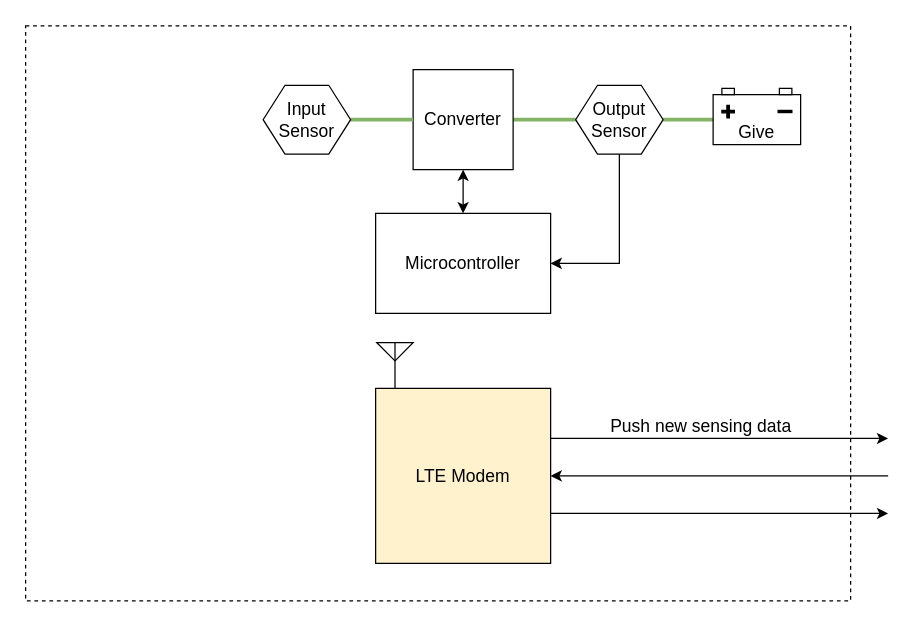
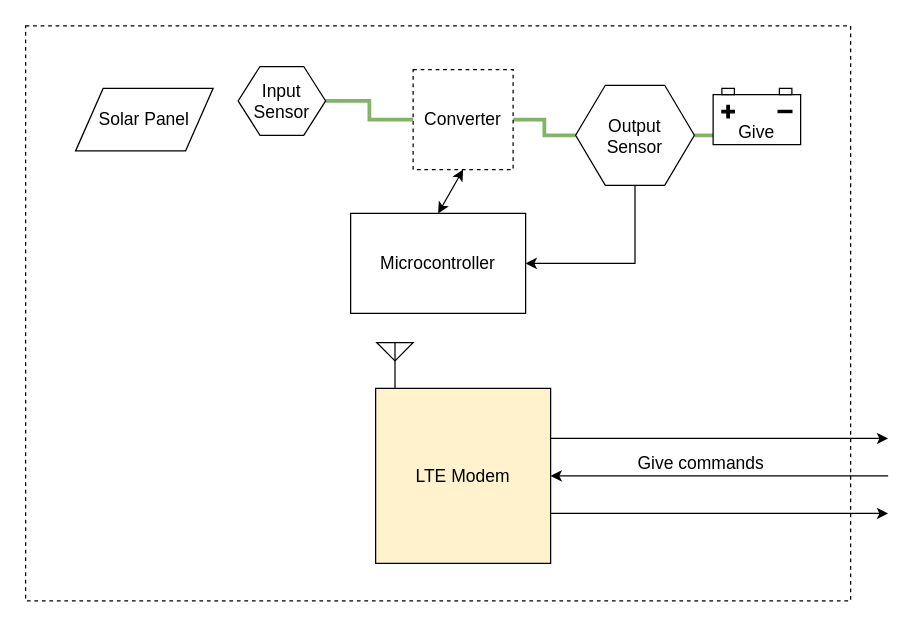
  <mxCell id="0" />
  <mxCell id="1" parent="0" />
  <mxCell id="2" value="" style="rounded=0;whiteSpace=wrap;html=1;shadow=0;dashed=1;fontSize=14;" parent="1" vertex="1"><mxGeometry x="20" y="20" width="660" height="460" as="geometry" /></mxCell>
+ <mxCell id="3" value="Solar Panel" style="shape=parallelogram;perimeter=parallelogramPerimeter;whiteSpace=wrap;html=1;shadow=0;gradientColor=#ffffff;fontSize=14;" parent="1" vertex="1"><mxGeometry x="60" y="70" width="110" height="50" as="geometry" /></mxCell>
  <mxCell id="4" style="edgeStyle=orthogonalEdgeStyle;rounded=0;orthogonalLoop=1;jettySize=auto;html=1;exitX=1;exitY=0.5;exitDx=0;exitDy=0;endArrow=none;endFill=0;strokeWidth=3;fillColor=#d5e8d4;strokeColor=#82b366;fontSize=14;" parent="1" source="6" target="11" edge="1"><mxGeometry relative="1" as="geometry" /></mxCell>
  <mxCell id="5" style="edgeStyle=none;rounded=0;orthogonalLoop=1;jettySize=auto;html=1;exitX=0.5;exitY=1;exitDx=0;exitDy=0;entryX=0.5;entryY=0;entryDx=0;entryDy=0;startArrow=classic;startFill=1;endArrow=classic;endFill=1;strokeWidth=1;fontSize=14;" edge="1" parent="1" source="6" target="18"><mxGeometry relative="1" as="geometry" /></mxCell>
- <mxCell id="6" value="Converter" style="rounded=0;whiteSpace=wrap;html=1;shadow=0;gradientColor=none;fontSize=14;" parent="1" vertex="1"><mxGeometry x="330" y="55" width="80" height="80" as="geometry" /></mxCell>
+ <mxCell id="6" value="Converter" style="rounded=0;whiteSpace=wrap;html=1;shadow=0;gradientColor=none;fontSize=14;dashed=1;" parent="1" vertex="1"><mxGeometry x="330" y="55" width="80" height="80" as="geometry" /></mxCell>
  <mxCell id="7" style="edgeStyle=orthogonalEdgeStyle;rounded=0;orthogonalLoop=1;jettySize=auto;html=1;exitX=1;exitY=0.5;exitDx=0;exitDy=0;entryX=0;entryY=0.5;entryDx=0;entryDy=0;endArrow=none;endFill=0;strokeWidth=3;fillColor=#d5e8d4;strokeColor=#82b366;fontSize=14;" parent="1" source="8" target="6" edge="1"><mxGeometry relative="1" as="geometry" /></mxCell>
- <mxCell id="8" value="Input&lt;br&gt;Sensor" style="shape=hexagon;perimeter=hexagonPerimeter2;whiteSpace=wrap;html=1;shadow=0;gradientColor=none;fontSize=14;" parent="1" vertex="1"><mxGeometry x="210" y="67.5" width="70" height="55" as="geometry" /></mxCell>
+ <mxCell id="8" value="Input&lt;br&gt;Sensor" style="shape=hexagon;perimeter=hexagonPerimeter2;whiteSpace=wrap;html=1;shadow=0;gradientColor=none;fontSize=14;" parent="1" vertex="1"><mxGeometry x="190" y="52.5" width="70" height="55" as="geometry" /></mxCell>
  <mxCell id="9" style="edgeStyle=orthogonalEdgeStyle;rounded=0;orthogonalLoop=1;jettySize=auto;html=1;exitX=1;exitY=0.5;exitDx=0;exitDy=0;endArrow=none;endFill=0;strokeWidth=3;fillColor=#d5e8d4;strokeColor=#82b366;fontSize=14;" parent="1" source="11" target="12" edge="1"><mxGeometry relative="1" as="geometry" /></mxCell>
  <mxCell id="10" style="edgeStyle=orthogonalEdgeStyle;rounded=0;orthogonalLoop=1;jettySize=auto;html=1;exitX=0.5;exitY=1;exitDx=0;exitDy=0;entryX=1;entryY=0.5;entryDx=0;entryDy=0;fontSize=14;" parent="1" source="11" target="18" edge="1"><mxGeometry relative="1" as="geometry" /></mxCell>
- <mxCell id="11" value="Output&lt;br&gt;Sensor" style="shape=hexagon;perimeter=hexagonPerimeter2;whiteSpace=wrap;html=1;shadow=0;gradientColor=none;fontSize=14;" parent="1" vertex="1"><mxGeometry x="460" y="67.5" width="70" height="55" as="geometry" /></mxCell>
+ <mxCell id="11" value="Output&lt;br&gt;Sensor" style="shape=hexagon;perimeter=hexagonPerimeter2;whiteSpace=wrap;html=1;shadow=0;gradientColor=none;fontSize=14;" parent="1" vertex="1"><mxGeometry x="460" y="67.5" width="95" height="80" as="geometry" /></mxCell>
  <mxCell id="12" value="" style="rounded=0;whiteSpace=wrap;html=1;shadow=0;gradientColor=none;fontSize=14;" parent="1" vertex="1"><mxGeometry x="570" y="75" width="70" height="40" as="geometry" /></mxCell>
  <mxCell id="13" value="" style="shape=cross;whiteSpace=wrap;html=1;shadow=0;gradientColor=none;fillColor=#000000;fontSize=14;" parent="1" vertex="1"><mxGeometry x="577" y="83.5" width="10" height="10" as="geometry" /></mxCell>
  <mxCell id="14" value="" style="rounded=0;whiteSpace=wrap;html=1;shadow=0;fillColor=#000000;gradientColor=none;fontSize=14;" parent="1" vertex="1"><mxGeometry x="622" y="87.62" width="11" height="1.75" as="geometry" /></mxCell>
  <mxCell id="15" value="" style="rounded=0;whiteSpace=wrap;html=1;shadow=0;fontSize=14;" parent="1" vertex="1"><mxGeometry x="577" y="70" width="10" height="5" as="geometry" /></mxCell>
  <mxCell id="16" value="" style="rounded=0;whiteSpace=wrap;html=1;shadow=0;fontSize=14;" parent="1" vertex="1"><mxGeometry x="623" y="70" width="10" height="5" as="geometry" /></mxCell>
  <mxCell id="17" value="Give" style="text;html=1;strokeColor=none;fillColor=none;align=center;verticalAlign=middle;whiteSpace=wrap;rounded=0;shadow=0;fontSize=14;" parent="1" vertex="1"><mxGeometry x="585" y="95" width="40" height="20" as="geometry" /></mxCell>
- <mxCell id="18" value="Microcontroller" style="rounded=0;whiteSpace=wrap;html=1;shadow=0;gradientColor=none;fontSize=14;" parent="1" vertex="1"><mxGeometry x="300" y="170" width="140" height="80" as="geometry" /></mxCell>
+ <mxCell id="18" value="Microcontroller" style="rounded=0;whiteSpace=wrap;html=1;shadow=0;gradientColor=none;fontSize=14;" parent="1" vertex="1"><mxGeometry x="280" y="170" width="140" height="80" as="geometry" /></mxCell>
  <mxCell id="19" value="LTE Modem" style="rounded=0;whiteSpace=wrap;html=1;shadow=0;fontSize=14;fillColor=#fff2cc;" parent="1" vertex="1"><mxGeometry x="300" y="310" width="140" height="140" as="geometry" /></mxCell>
  <mxCell id="20" style="edgeStyle=orthogonalEdgeStyle;rounded=0;orthogonalLoop=1;jettySize=auto;html=1;exitX=1;exitY=0.25;exitDx=0;exitDy=0;endArrow=classic;endFill=1;strokeWidth=1;fontSize=14;" parent="1" edge="1"><mxGeometry relative="1" as="geometry"><mxPoint x="440" y="380" as="targetPoint" /><mxPoint x="710" y="380.034" as="sourcePoint" /></mxGeometry></mxCell>
  <mxCell id="21" style="edgeStyle=orthogonalEdgeStyle;rounded=0;orthogonalLoop=1;jettySize=auto;html=1;exitX=1;exitY=0.25;exitDx=0;exitDy=0;endArrow=classic;endFill=1;strokeWidth=1;fontSize=14;" parent="1" edge="1"><mxGeometry relative="1" as="geometry"><mxPoint x="710" y="410.034" as="targetPoint" /><mxPoint x="440" y="410" as="sourcePoint" /></mxGeometry></mxCell>
  <mxCell id="22" style="edgeStyle=orthogonalEdgeStyle;rounded=0;orthogonalLoop=1;jettySize=auto;html=1;exitX=1;exitY=0.25;exitDx=0;exitDy=0;endArrow=classic;endFill=1;strokeWidth=1;fontSize=14;" parent="1" edge="1"><mxGeometry relative="1" as="geometry"><mxPoint x="710" y="350.034" as="targetPoint" /><mxPoint x="440" y="350" as="sourcePoint" /></mxGeometry></mxCell>
- <mxCell id="23" value="Push new sensing data" style="text;html=1;align=center;verticalAlign=middle;resizable=0;points=[];autosize=1;fontSize=14;" parent="1" vertex="1"><mxGeometry x="480" y="330" width="160" height="20" as="geometry" /></mxCell>
+ <mxCell id="24" value="Give commands" style="text;html=1;align=center;verticalAlign=middle;resizable=0;points=[];autosize=1;fontSize=14;" parent="1" vertex="1"><mxGeometry x="500" y="360" width="120" height="20" as="geometry" /></mxCell>
  <mxCell id="25" value="" style="verticalLabelPosition=bottom;shadow=0;dashed=0;align=center;html=1;verticalAlign=top;shape=mxgraph.electrical.radio.aerial_-_antenna_2;fontSize=14;" parent="1" vertex="1"><mxGeometry x="301" y="273.29" width="29" height="36.71" as="geometry" /></mxCell>
